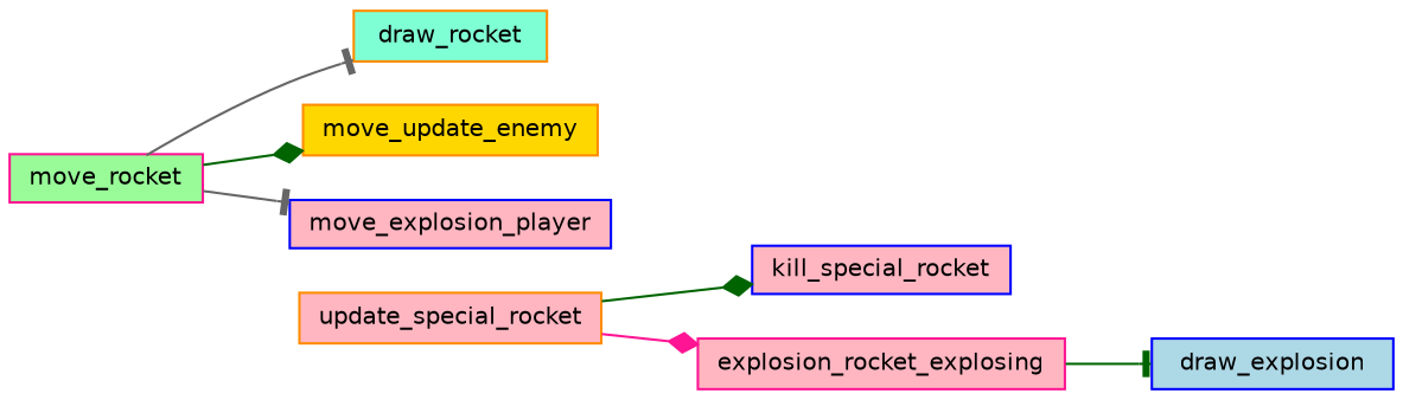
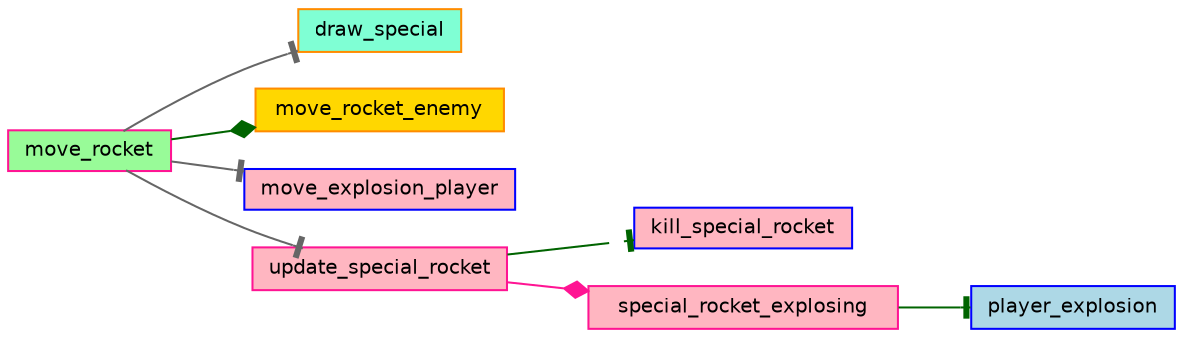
  digraph {
    rankdir=LR
    node [color=deeppink fillcolor=lightpink fontname=Helvetica fontsize=10 shape=record style=filled]
    edge [arrowhead=tee color=gray40 fontname=Helvetica fontsize=10 labelfontname=Helvetica labelfontsize=10 style=solid]
    n1 [fillcolor=palegreen fontcolor=black height=0.2 label=move_rocket width=0.4]
-   n2 [color=darkorange fillcolor=aquamarine height=0.2 label=draw_rocket width=0.4]
-   n3 [color=darkorange fillcolor=gold height=0.2 label=move_update_enemy width=0.4]
+   n2 [color=darkorange fillcolor=aquamarine height=0.2 label=draw_special width=0.4]
+   n3 [color=darkorange fillcolor=gold height=0.2 label=move_rocket_enemy width=0.4]
    n4 [color=blue height=0.2 label=move_explosion_player width=0.4]
-   n5 [color=darkorange height=0.2 label=update_special_rocket width=0.4]
+   n5 [height=0.2 label=update_special_rocket width=0.4]
    n6 [color=blue height=0.2 label=kill_special_rocket width=0.4]
-   n7 [height=0.2 label=explosion_rocket_explosing width=0.4]
-   n8 [color=blue fillcolor=lightblue height=0.2 label=draw_explosion width=0.4]
+   n7 [height=0.2 label=special_rocket_explosing width=0.4]
+   n8 [color=blue fillcolor=lightblue height=0.2 label=player_explosion width=0.4]
    n1 -> n2
    n1 -> n3 [arrowhead=diamond color=darkgreen]
    n1 -> n4
-   n5 -> n6 [arrowhead=diamond color=darkgreen]
+   n1 -> n5
+   n5 -> n6 [color=darkgreen]
    n5 -> n7 [arrowhead=diamond color=deeppink]
    n7 -> n8 [color=darkgreen]
  }
